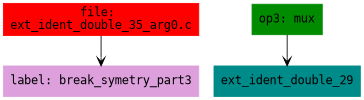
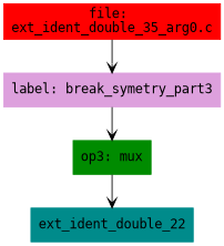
  digraph {
    fontname="DejaVu Sans Mono"
    node [fontname="DejaVu Sans Mono" shape=box style=filled]
    edge [arrowhead=vee fontname="DejaVu Sans Mono"]
    n1 [color=red label="file: \next_ident_double_35_arg0.c"]
    n2 [color=plum label="label: break_symetry_part3"]
    n3 [color=green4 label="op3: mux"]
-   n4 [color=cyan4 label=ext_ident_double_29]
+   n4 [color=cyan4 label=ext_ident_double_22]
    n1 -> n2
+   n2 -> n3
    n3 -> n4
  }
